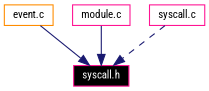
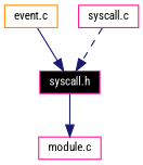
  digraph {
    fontname="Roboto Condensed"
    node [color=deeppink fontname="Roboto Condensed" fontsize=10 shape=record]
    edge [color=midnightblue fontname="Roboto Condensed" fontsize=10 labelfontname=Helvetica labelfontsize=10 style=solid]
    n1 [fillcolor=black fontcolor=white height=0.2 label="syscall.h" style=filled width=0.4]
    n2 [color=darkorange height=0.2 label="event.c" width=0.4]
    n3 [height=0.2 label="module.c" width=0.4]
    n4 [height=0.2 label="syscall.c" width=0.4]
    n2 -> n1
-   n3 -> n1
+   n1 -> n3
    n4 -> n1 [style=dashed]
  }
